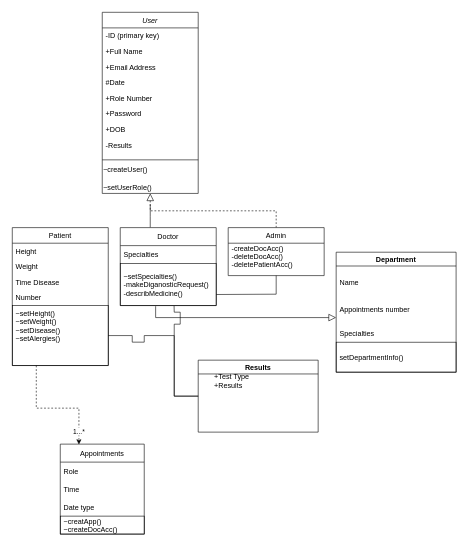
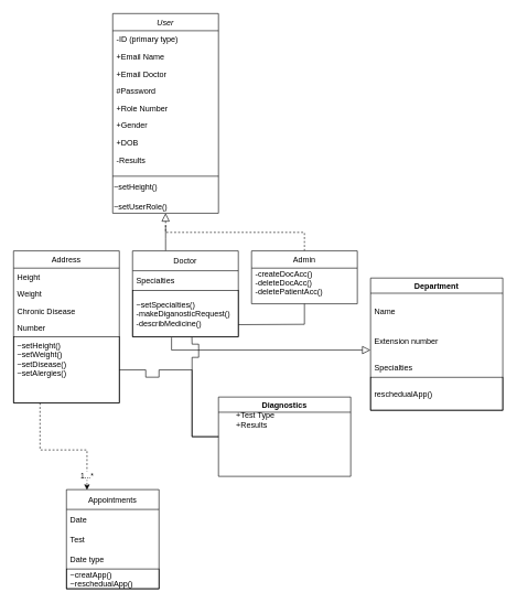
  <mxCell id="0" />
  <mxCell id="1" parent="0" />
  <mxCell id="2" style="edgeStyle=orthogonalEdgeStyle;rounded=0;orthogonalLoop=1;jettySize=auto;html=1;endArrow=none;endFill=0;" edge="1" parent="1" source="25"><mxGeometry relative="1" as="geometry"><mxPoint x="250" y="340" as="targetPoint" /><Array as="points"><mxPoint x="250" y="360" /><mxPoint x="250" y="360" /></Array></mxGeometry></mxCell>
  <mxCell id="3" value="" style="endArrow=block;endSize=10;endFill=0;shadow=0;strokeWidth=1;rounded=0;edgeStyle=elbowEdgeStyle;elbow=vertical;dashed=1;" parent="1" source="23" target="4" edge="1"><mxGeometry width="160" relative="1" as="geometry"><mxPoint x="220" y="383" as="sourcePoint" /><mxPoint x="320" y="281" as="targetPoint" /></mxGeometry></mxCell>
  <mxCell id="4" value="User" style="swimlane;fontStyle=2;align=center;verticalAlign=top;childLayout=stackLayout;horizontal=1;startSize=26;horizontalStack=0;resizeParent=1;resizeLast=0;collapsible=1;marginBottom=0;rounded=0;shadow=0;strokeWidth=1;" parent="1" vertex="1"><mxGeometry x="170" y="20" width="160" height="302" as="geometry"><mxRectangle x="230" y="140" width="160" height="26" as="alternateBounds" /></mxGeometry></mxCell>
- <mxCell id="5" value="-ID (primary key)" style="text;align=left;verticalAlign=top;spacingLeft=4;spacingRight=4;overflow=hidden;rotatable=0;points=[[0,0.5],[1,0.5]];portConstraint=eastwest;" parent="4" vertex="1"><mxGeometry y="26" width="160" height="26" as="geometry" /></mxCell>
- <mxCell id="6" value="+Full Name" style="text;align=left;verticalAlign=top;spacingLeft=4;spacingRight=4;overflow=hidden;rotatable=0;points=[[0,0.5],[1,0.5]];portConstraint=eastwest;rounded=0;shadow=0;html=0;" parent="4" vertex="1"><mxGeometry y="52" width="160" height="26" as="geometry" /></mxCell>
- <mxCell id="7" value="+Email Address" style="text;align=left;verticalAlign=top;spacingLeft=4;spacingRight=4;overflow=hidden;rotatable=0;points=[[0,0.5],[1,0.5]];portConstraint=eastwest;rounded=0;shadow=0;html=0;" parent="4" vertex="1"><mxGeometry y="78" width="160" height="26" as="geometry" /></mxCell>
- <mxCell id="8" value="#Date" style="text;align=left;verticalAlign=top;spacingLeft=4;spacingRight=4;overflow=hidden;rotatable=0;points=[[0,0.5],[1,0.5]];portConstraint=eastwest;rounded=0;shadow=0;html=0;" vertex="1" parent="4"><mxGeometry y="104" width="160" height="26" as="geometry" /></mxCell>
+ <mxCell id="5" value="-ID (primary type)" style="text;align=left;verticalAlign=top;spacingLeft=4;spacingRight=4;overflow=hidden;rotatable=0;points=[[0,0.5],[1,0.5]];portConstraint=eastwest;" parent="4" vertex="1"><mxGeometry y="26" width="160" height="26" as="geometry" /></mxCell>
+ <mxCell id="6" value="+Email Name" style="text;align=left;verticalAlign=top;spacingLeft=4;spacingRight=4;overflow=hidden;rotatable=0;points=[[0,0.5],[1,0.5]];portConstraint=eastwest;rounded=0;shadow=0;html=0;" parent="4" vertex="1"><mxGeometry y="52" width="160" height="26" as="geometry" /></mxCell>
+ <mxCell id="7" value="+Email Doctor" style="text;align=left;verticalAlign=top;spacingLeft=4;spacingRight=4;overflow=hidden;rotatable=0;points=[[0,0.5],[1,0.5]];portConstraint=eastwest;rounded=0;shadow=0;html=0;" parent="4" vertex="1"><mxGeometry y="78" width="160" height="26" as="geometry" /></mxCell>
+ <mxCell id="8" value="#Password" style="text;align=left;verticalAlign=top;spacingLeft=4;spacingRight=4;overflow=hidden;rotatable=0;points=[[0,0.5],[1,0.5]];portConstraint=eastwest;rounded=0;shadow=0;html=0;" vertex="1" parent="4"><mxGeometry y="104" width="160" height="26" as="geometry" /></mxCell>
  <mxCell id="9" value="+Role Number" style="text;align=left;verticalAlign=top;spacingLeft=4;spacingRight=4;overflow=hidden;rotatable=0;points=[[0,0.5],[1,0.5]];portConstraint=eastwest;rounded=0;shadow=0;html=0;" vertex="1" parent="4"><mxGeometry y="130" width="160" height="26" as="geometry" /></mxCell>
- <mxCell id="10" value="+Password" style="text;align=left;verticalAlign=top;spacingLeft=4;spacingRight=4;overflow=hidden;rotatable=0;points=[[0,0.5],[1,0.5]];portConstraint=eastwest;rounded=0;shadow=0;html=0;" vertex="1" parent="4"><mxGeometry y="156" width="160" height="26" as="geometry" /></mxCell>
+ <mxCell id="10" value="+Gender" style="text;align=left;verticalAlign=top;spacingLeft=4;spacingRight=4;overflow=hidden;rotatable=0;points=[[0,0.5],[1,0.5]];portConstraint=eastwest;rounded=0;shadow=0;html=0;" vertex="1" parent="4"><mxGeometry y="156" width="160" height="26" as="geometry" /></mxCell>
  <mxCell id="11" value="+DOB" style="text;align=left;verticalAlign=top;spacingLeft=4;spacingRight=4;overflow=hidden;rotatable=0;points=[[0,0.5],[1,0.5]];portConstraint=eastwest;rounded=0;shadow=0;html=0;" vertex="1" parent="4"><mxGeometry y="182" width="160" height="26" as="geometry" /></mxCell>
  <mxCell id="12" value="-Results" style="text;align=left;verticalAlign=top;spacingLeft=4;spacingRight=4;overflow=hidden;rotatable=0;points=[[0,0.5],[1,0.5]];portConstraint=eastwest;" parent="4" vertex="1"><mxGeometry y="208" width="160" height="32" as="geometry" /></mxCell>
  <mxCell id="13" value="" style="line;html=1;strokeWidth=1;align=left;verticalAlign=middle;spacingTop=-1;spacingLeft=3;spacingRight=3;rotatable=0;labelPosition=right;points=[];portConstraint=eastwest;" parent="4" vertex="1"><mxGeometry y="240" width="160" height="12" as="geometry" /></mxCell>
- <mxCell id="14" value="&lt;div&gt;~createUser()&lt;/div&gt;&lt;div&gt;&lt;br&gt;&lt;/div&gt;&lt;div&gt;~setUserRole()&lt;br&gt;&lt;/div&gt;" style="text;html=1;align=left;verticalAlign=middle;resizable=0;points=[];autosize=1;strokeColor=none;fillColor=none;" vertex="1" parent="4"><mxGeometry y="252" width="160" height="50" as="geometry" /></mxCell>
+ <mxCell id="14" value="&lt;div&gt;~setHeight()&lt;/div&gt;&lt;div&gt;&lt;br&gt;&lt;/div&gt;&lt;div&gt;~setUserRole()&lt;br&gt;&lt;/div&gt;" style="text;html=1;align=left;verticalAlign=middle;resizable=0;points=[];autosize=1;strokeColor=none;fillColor=none;" vertex="1" parent="4"><mxGeometry y="252" width="160" height="50" as="geometry" /></mxCell>
  <mxCell id="15" style="edgeStyle=orthogonalEdgeStyle;rounded=0;orthogonalLoop=1;jettySize=auto;html=1;entryX=0.222;entryY=0.004;entryDx=0;entryDy=0;endArrow=classic;endFill=1;startSize=6;entryPerimeter=0;dashed=1;" edge="1" parent="1" source="17" target="34"><mxGeometry relative="1" as="geometry"><Array as="points"><mxPoint x="60" y="680" /><mxPoint x="131" y="680" /><mxPoint x="131" y="740" /><mxPoint x="131" y="740" /></Array></mxGeometry></mxCell>
  <mxCell id="16" value="1...*" style="edgeLabel;html=1;align=center;verticalAlign=middle;resizable=0;points=[];" vertex="1" connectable="0" parent="15"><mxGeometry x="0.784" y="-1" relative="1" as="geometry"><mxPoint as="offset" /></mxGeometry></mxCell>
- <mxCell id="17" value="Patient" style="swimlane;fontStyle=0;align=center;verticalAlign=top;childLayout=stackLayout;horizontal=1;startSize=26;horizontalStack=0;resizeParent=1;resizeLast=0;collapsible=1;marginBottom=0;rounded=0;shadow=0;strokeWidth=1;" parent="1" vertex="1"><mxGeometry x="20" y="379" width="160" height="230" as="geometry"><mxRectangle x="130" y="380" width="160" height="26" as="alternateBounds" /></mxGeometry></mxCell>
+ <mxCell id="17" value="Address" style="swimlane;fontStyle=0;align=center;verticalAlign=top;childLayout=stackLayout;horizontal=1;startSize=26;horizontalStack=0;resizeParent=1;resizeLast=0;collapsible=1;marginBottom=0;rounded=0;shadow=0;strokeWidth=1;" parent="1" vertex="1"><mxGeometry x="20" y="379" width="160" height="230" as="geometry"><mxRectangle x="130" y="380" width="160" height="26" as="alternateBounds" /></mxGeometry></mxCell>
  <mxCell id="18" value="Height" style="text;align=left;verticalAlign=top;spacingLeft=4;spacingRight=4;overflow=hidden;rotatable=0;points=[[0,0.5],[1,0.5]];portConstraint=eastwest;" parent="17" vertex="1"><mxGeometry y="26" width="160" height="26" as="geometry" /></mxCell>
  <mxCell id="19" value="Weight" style="text;align=left;verticalAlign=top;spacingLeft=4;spacingRight=4;overflow=hidden;rotatable=0;points=[[0,0.5],[1,0.5]];portConstraint=eastwest;" vertex="1" parent="17"><mxGeometry y="52" width="160" height="26" as="geometry" /></mxCell>
- <mxCell id="20" value="Time Disease" style="text;align=left;verticalAlign=top;spacingLeft=4;spacingRight=4;overflow=hidden;rotatable=0;points=[[0,0.5],[1,0.5]];portConstraint=eastwest;rounded=0;shadow=0;html=0;" parent="17" vertex="1"><mxGeometry y="78" width="160" height="26" as="geometry" /></mxCell>
+ <mxCell id="20" value="Chronic Disease" style="text;align=left;verticalAlign=top;spacingLeft=4;spacingRight=4;overflow=hidden;rotatable=0;points=[[0,0.5],[1,0.5]];portConstraint=eastwest;rounded=0;shadow=0;html=0;" parent="17" vertex="1"><mxGeometry y="78" width="160" height="26" as="geometry" /></mxCell>
  <mxCell id="21" value="Number" style="text;align=left;verticalAlign=top;spacingLeft=4;spacingRight=4;overflow=hidden;rotatable=0;points=[[0,0.5],[1,0.5]];portConstraint=eastwest;rounded=0;shadow=0;html=0;" vertex="1" parent="17"><mxGeometry y="104" width="160" height="26" as="geometry" /></mxCell>
  <mxCell id="22" value="~setHeight()&#10;~setWeight()&#10;~setDisease()&#10;~setAlergies()&#10;" style="text;align=left;verticalAlign=top;spacingLeft=4;spacingRight=4;overflow=hidden;rotatable=0;points=[[0,0.5],[1,0.5]];portConstraint=eastwest;rounded=0;shadow=0;html=0;strokeColor=default;" vertex="1" parent="17"><mxGeometry y="130" width="160" height="100" as="geometry" /></mxCell>
  <mxCell id="23" value="Admin" style="swimlane;fontStyle=0;align=center;verticalAlign=top;childLayout=stackLayout;horizontal=1;startSize=26;horizontalStack=0;resizeParent=1;resizeLast=0;collapsible=1;marginBottom=0;rounded=0;shadow=0;strokeWidth=1;" parent="1" vertex="1"><mxGeometry x="380" y="379" width="160" height="80" as="geometry"><mxRectangle x="340" y="380" width="170" height="26" as="alternateBounds" /></mxGeometry></mxCell>
  <mxCell id="24" value="-createDocAcc()&#10;-deleteDocAcc()&#10;-deletePatientAcc()&#10;" style="text;strokeColor=none;fillColor=none;align=left;verticalAlign=middle;spacingLeft=4;spacingRight=4;overflow=hidden;points=[[0,0.5],[1,0.5]];portConstraint=eastwest;rotatable=0;" vertex="1" parent="23"><mxGeometry y="26" width="160" height="54" as="geometry" /></mxCell>
  <mxCell id="25" value="Doctor" style="swimlane;fontStyle=0;childLayout=stackLayout;horizontal=1;startSize=30;horizontalStack=0;resizeParent=1;resizeParentMax=0;resizeLast=0;collapsible=1;marginBottom=0;" vertex="1" parent="1"><mxGeometry x="200" y="379" width="160" height="130" as="geometry" /></mxCell>
  <mxCell id="26" value="Specialties    " style="text;strokeColor=none;fillColor=none;align=left;verticalAlign=middle;spacingLeft=4;spacingRight=4;overflow=hidden;points=[[0,0.5],[1,0.5]];portConstraint=eastwest;rotatable=0;" vertex="1" parent="25"><mxGeometry y="30" width="160" height="30" as="geometry" /></mxCell>
  <mxCell id="27" value="~setSpecialties()&#10;-makeDiganosticRequest()&#10;-describMedicine()" style="text;strokeColor=default;fillColor=none;align=left;verticalAlign=middle;spacingLeft=4;spacingRight=4;overflow=hidden;points=[[0,0.5],[1,0.5]];portConstraint=eastwest;rotatable=0;" vertex="1" parent="25"><mxGeometry y="60" width="160" height="70" as="geometry" /></mxCell>
  <mxCell id="28" value="Department" style="swimlane;strokeColor=default;" vertex="1" parent="1"><mxGeometry x="560" y="420" width="200" height="200" as="geometry" /></mxCell>
  <mxCell id="29" value="Name" style="text;strokeColor=none;fillColor=none;align=left;verticalAlign=middle;spacingLeft=4;spacingRight=4;overflow=hidden;points=[[0,0.5],[1,0.5]];portConstraint=eastwest;rotatable=0;" vertex="1" parent="28"><mxGeometry y="25" width="200" height="50" as="geometry" /></mxCell>
- <mxCell id="30" value="Appointments number" style="text;strokeColor=none;fillColor=none;align=left;verticalAlign=middle;spacingLeft=4;spacingRight=4;overflow=hidden;points=[[0,0.5],[1,0.5]];portConstraint=eastwest;rotatable=0;" vertex="1" parent="28"><mxGeometry y="70" width="200" height="50" as="geometry" /></mxCell>
+ <mxCell id="30" value="Extension number" style="text;strokeColor=none;fillColor=none;align=left;verticalAlign=middle;spacingLeft=4;spacingRight=4;overflow=hidden;points=[[0,0.5],[1,0.5]];portConstraint=eastwest;rotatable=0;" vertex="1" parent="28"><mxGeometry y="70" width="200" height="50" as="geometry" /></mxCell>
  <mxCell id="31" value="Specialties" style="text;strokeColor=none;fillColor=none;align=left;verticalAlign=middle;spacingLeft=4;spacingRight=4;overflow=hidden;points=[[0,0.5],[1,0.5]];portConstraint=eastwest;rotatable=0;" vertex="1" parent="28"><mxGeometry y="110" width="200" height="50" as="geometry" /></mxCell>
- <mxCell id="32" value="setDepartmentInfo()" style="text;strokeColor=default;fillColor=none;align=left;verticalAlign=middle;spacingLeft=4;spacingRight=4;overflow=hidden;points=[[0,0.5],[1,0.5]];portConstraint=eastwest;rotatable=0;" vertex="1" parent="28"><mxGeometry y="150" width="200" height="50" as="geometry" /></mxCell>
+ <mxCell id="32" value="reschedualApp()" style="text;strokeColor=default;fillColor=none;align=left;verticalAlign=middle;spacingLeft=4;spacingRight=4;overflow=hidden;points=[[0,0.5],[1,0.5]];portConstraint=eastwest;rotatable=0;" vertex="1" parent="28"><mxGeometry y="150" width="200" height="50" as="geometry" /></mxCell>
  <mxCell id="33" value="" style="endArrow=block;endSize=10;endFill=0;shadow=0;strokeWidth=1;rounded=0;edgeStyle=elbowEdgeStyle;elbow=vertical;entryX=-0.001;entryY=-0.016;entryDx=0;entryDy=0;entryPerimeter=0;" edge="1" parent="1" target="31"><mxGeometry width="160" relative="1" as="geometry"><mxPoint x="259" y="510" as="sourcePoint" /><mxPoint x="430" y="574" as="targetPoint" /><Array as="points"><mxPoint x="280" y="529" /><mxPoint x="540" y="529" /><mxPoint x="550" y="520" /><mxPoint x="430" y="528" /></Array></mxGeometry></mxCell>
  <mxCell id="34" value="Appointments" style="swimlane;fontStyle=0;childLayout=stackLayout;horizontal=1;startSize=30;horizontalStack=0;resizeParent=1;resizeParentMax=0;resizeLast=0;collapsible=1;marginBottom=0;strokeColor=default;" vertex="1" parent="1"><mxGeometry x="100" y="740" width="140" height="150" as="geometry" /></mxCell>
- <mxCell id="35" value="Role" style="text;strokeColor=none;fillColor=none;align=left;verticalAlign=middle;spacingLeft=4;spacingRight=4;overflow=hidden;points=[[0,0.5],[1,0.5]];portConstraint=eastwest;rotatable=0;" vertex="1" parent="34"><mxGeometry y="30" width="140" height="30" as="geometry" /></mxCell>
- <mxCell id="36" value="Time" style="text;strokeColor=none;fillColor=none;align=left;verticalAlign=middle;spacingLeft=4;spacingRight=4;overflow=hidden;points=[[0,0.5],[1,0.5]];portConstraint=eastwest;rotatable=0;" vertex="1" parent="34"><mxGeometry y="60" width="140" height="30" as="geometry" /></mxCell>
+ <mxCell id="35" value="Date" style="text;strokeColor=none;fillColor=none;align=left;verticalAlign=middle;spacingLeft=4;spacingRight=4;overflow=hidden;points=[[0,0.5],[1,0.5]];portConstraint=eastwest;rotatable=0;" vertex="1" parent="34"><mxGeometry y="30" width="140" height="30" as="geometry" /></mxCell>
+ <mxCell id="36" value="Test" style="text;strokeColor=none;fillColor=none;align=left;verticalAlign=middle;spacingLeft=4;spacingRight=4;overflow=hidden;points=[[0,0.5],[1,0.5]];portConstraint=eastwest;rotatable=0;" vertex="1" parent="34"><mxGeometry y="60" width="140" height="30" as="geometry" /></mxCell>
  <mxCell id="37" value="Date type" style="text;strokeColor=none;fillColor=none;align=left;verticalAlign=middle;spacingLeft=4;spacingRight=4;overflow=hidden;points=[[0,0.5],[1,0.5]];portConstraint=eastwest;rotatable=0;" vertex="1" parent="34"><mxGeometry y="90" width="140" height="30" as="geometry" /></mxCell>
- <mxCell id="38" value="~creatApp()&#10;~createDocAcc()&#10;" style="text;strokeColor=default;fillColor=none;align=left;verticalAlign=middle;spacingLeft=4;spacingRight=4;overflow=hidden;points=[[0,0.5],[1,0.5]];portConstraint=eastwest;rotatable=0;" vertex="1" parent="34"><mxGeometry y="120" width="140" height="30" as="geometry" /></mxCell>
+ <mxCell id="38" value="~creatApp()&#10;~reschedualApp()&#10;" style="text;strokeColor=default;fillColor=none;align=left;verticalAlign=middle;spacingLeft=4;spacingRight=4;overflow=hidden;points=[[0,0.5],[1,0.5]];portConstraint=eastwest;rotatable=0;" vertex="1" parent="34"><mxGeometry y="120" width="140" height="30" as="geometry" /></mxCell>
  <mxCell id="39" value="" style="endArrow=none;html=1;rounded=0;startSize=6;exitX=1.001;exitY=0.736;exitDx=0;exitDy=0;endFill=0;exitPerimeter=0;entryX=0.5;entryY=0.999;entryDx=0;entryDy=0;entryPerimeter=0;" edge="1" parent="1" source="27" target="24"><mxGeometry width="50" height="50" relative="1" as="geometry"><mxPoint x="420" y="480" as="sourcePoint" /><mxPoint x="440" y="460" as="targetPoint" /><Array as="points"><mxPoint x="460" y="490" /></Array></mxGeometry></mxCell>
- <mxCell id="40" value="Results" style="swimlane;strokeColor=default;" vertex="1" parent="1"><mxGeometry x="330" y="600" width="200" height="120" as="geometry" /></mxCell>
+ <mxCell id="40" value="Diagnostics" style="swimlane;strokeColor=default;" vertex="1" parent="1"><mxGeometry x="330" y="600" width="200" height="120" as="geometry" /></mxCell>
  <mxCell id="41" value="&lt;div align=&quot;left&quot;&gt;+Test Type&lt;br&gt;&lt;/div&gt;&lt;div align=&quot;left&quot;&gt;+Results&lt;/div&gt;" style="text;html=1;align=left;verticalAlign=middle;resizable=0;points=[];autosize=1;strokeColor=none;fillColor=none;" vertex="1" parent="40"><mxGeometry x="25" y="20" width="70" height="30" as="geometry" /></mxCell>
  <mxCell id="42" value="" style="endArrow=none;html=1;rounded=0;startSize=6;entryX=0.561;entryY=1.006;entryDx=0;entryDy=0;entryPerimeter=0;exitX=0;exitY=0.5;exitDx=0;exitDy=0;" edge="1" parent="1" source="40" target="27"><mxGeometry width="50" height="50" relative="1" as="geometry"><mxPoint x="260" y="640" as="sourcePoint" /><mxPoint x="310" y="590" as="targetPoint" /><Array as="points"><mxPoint x="290" y="660" /><mxPoint x="290" y="540" /><mxPoint x="300" y="540" /><mxPoint x="300" y="520" /><mxPoint x="290" y="520" /></Array></mxGeometry></mxCell>
  <mxCell id="43" value="" style="endArrow=none;html=1;rounded=0;startSize=6;exitX=1;exitY=0.5;exitDx=0;exitDy=0;entryX=0;entryY=0.5;entryDx=0;entryDy=0;" edge="1" parent="1" source="22" target="40"><mxGeometry width="50" height="50" relative="1" as="geometry"><mxPoint x="320" y="590" as="sourcePoint" /><mxPoint x="370" y="540" as="targetPoint" /><Array as="points"><mxPoint x="220" y="559" /><mxPoint x="220" y="570" /><mxPoint x="240" y="570" /><mxPoint x="240" y="559" /><mxPoint x="290" y="559" /><mxPoint x="290" y="660" /></Array></mxGeometry></mxCell>
